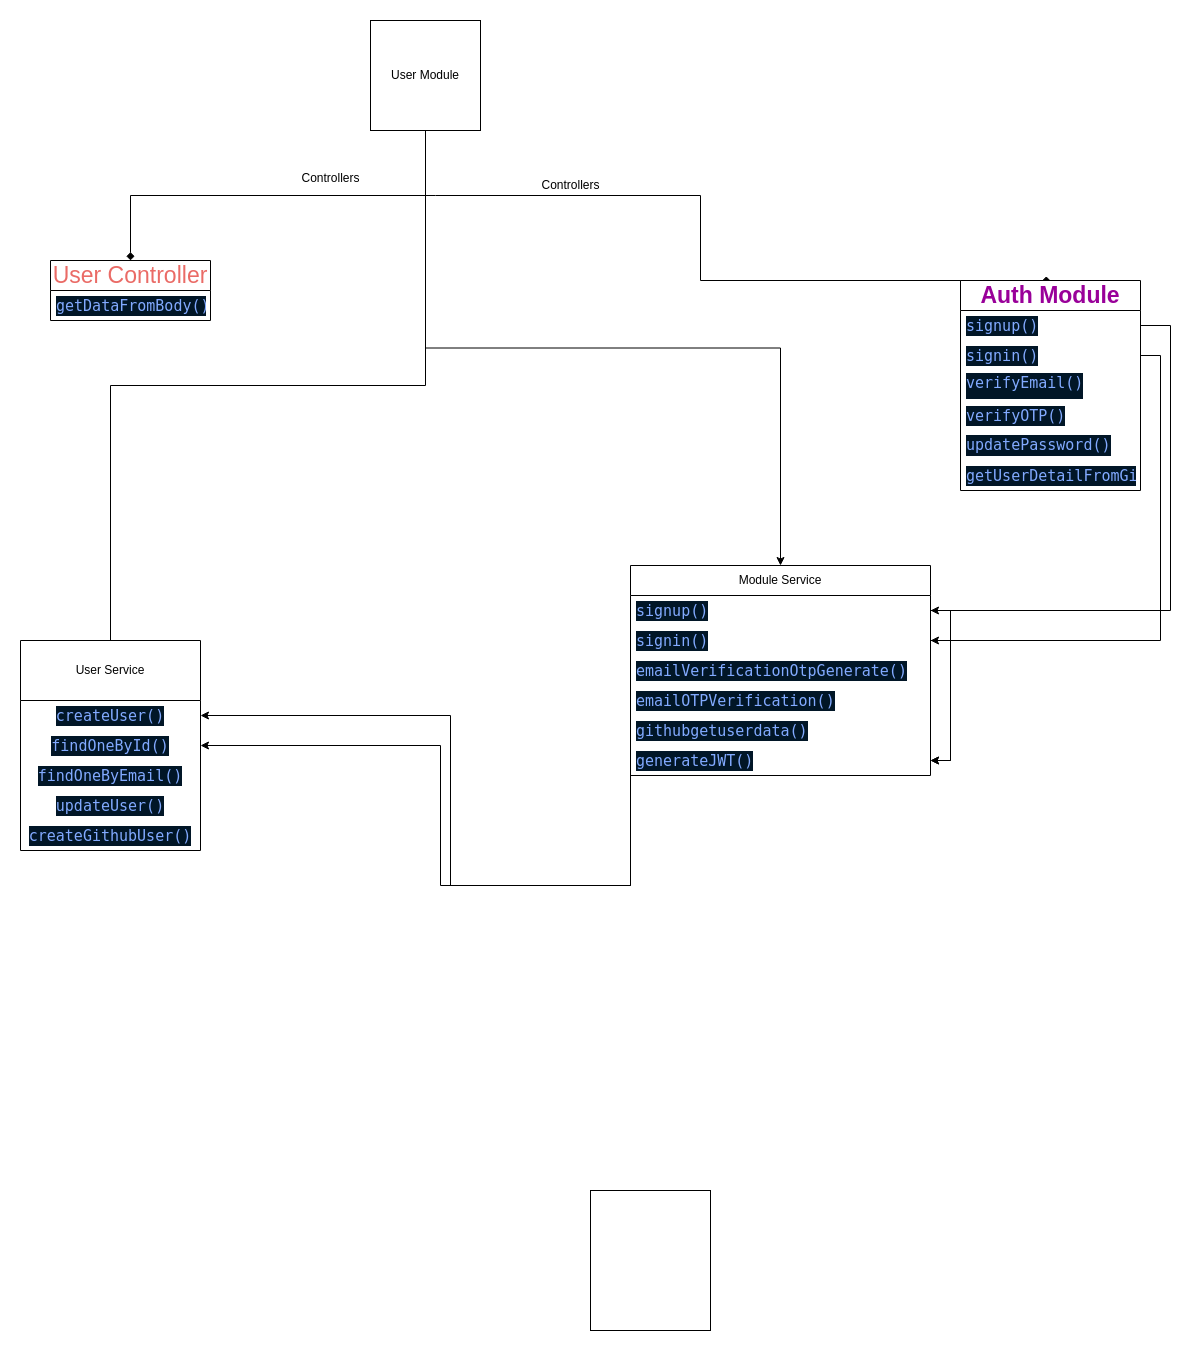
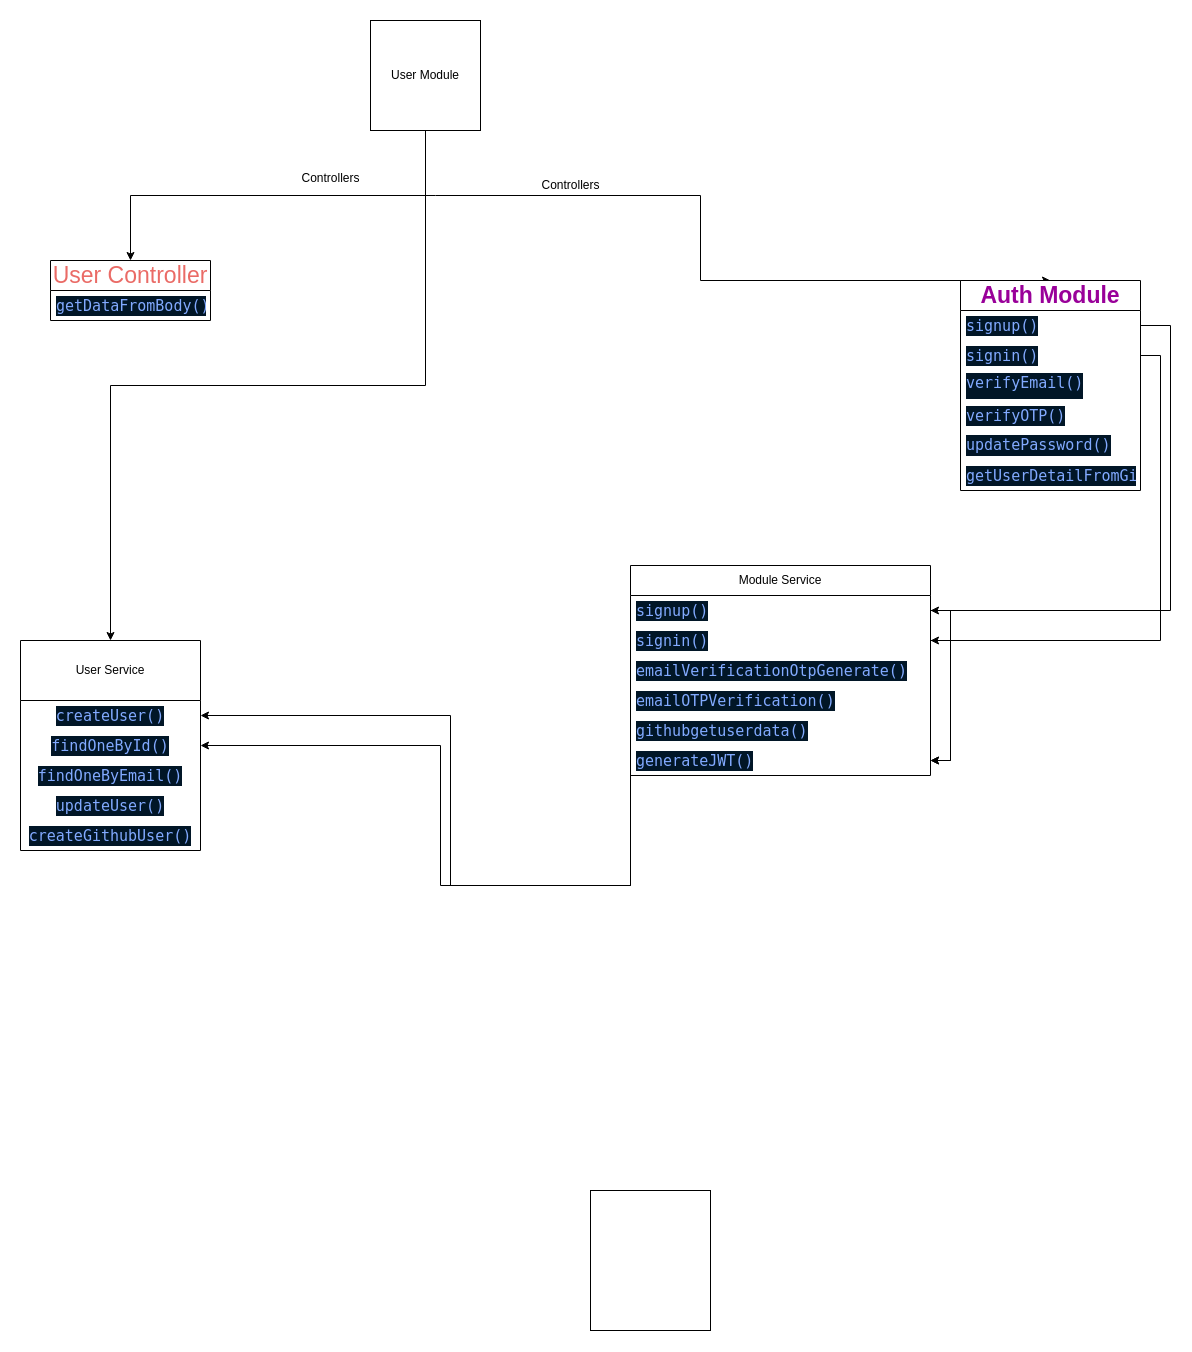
  <mxCell id="0" />
  <mxCell id="1" parent="0" />
- <mxCell id="2" style="edgeStyle=orthogonalEdgeStyle;rounded=0;orthogonalLoop=1;jettySize=auto;html=1;exitX=0.5;exitY=1;exitDx=0;exitDy=0;entryX=0.5;entryY=0;entryDx=0;entryDy=0;endArrow=diamond;" edge="1" parent="1" source="6" target="7"><mxGeometry relative="1" as="geometry" /></mxCell>
- <mxCell id="3" style="edgeStyle=orthogonalEdgeStyle;rounded=0;orthogonalLoop=1;jettySize=auto;html=1;exitX=0.5;exitY=1;exitDx=0;exitDy=0;entryX=0.5;entryY=0;entryDx=0;entryDy=0;endArrow=diamond;" edge="1" parent="1" source="6" target="10"><mxGeometry relative="1" as="geometry"><Array as="points"><mxPoint x="435" y="195" /><mxPoint x="700" y="195" /><mxPoint x="700" y="260" /></Array></mxGeometry></mxCell>
- <mxCell id="4" style="edgeStyle=orthogonalEdgeStyle;rounded=0;orthogonalLoop=1;jettySize=auto;html=1;exitX=0.5;exitY=1;exitDx=0;exitDy=0;entryX=0.5;entryY=0;entryDx=0;entryDy=0;endArrow=none;" edge="1" parent="1" source="6" target="18"><mxGeometry relative="1" as="geometry" /></mxCell>
- <mxCell id="5" style="edgeStyle=orthogonalEdgeStyle;rounded=0;orthogonalLoop=1;jettySize=auto;html=1;exitX=0.5;exitY=1;exitDx=0;exitDy=0;entryX=0.5;entryY=0;entryDx=0;entryDy=0;" edge="1" parent="1" source="6" target="24"><mxGeometry relative="1" as="geometry" /></mxCell>
+ <mxCell id="2" style="edgeStyle=orthogonalEdgeStyle;rounded=0;orthogonalLoop=1;jettySize=auto;html=1;exitX=0.5;exitY=1;exitDx=0;exitDy=0;entryX=0.5;entryY=0;entryDx=0;entryDy=0;" edge="1" parent="1" source="6" target="7"><mxGeometry relative="1" as="geometry" /></mxCell>
+ <mxCell id="3" style="edgeStyle=orthogonalEdgeStyle;rounded=0;orthogonalLoop=1;jettySize=auto;html=1;exitX=0.5;exitY=1;exitDx=0;exitDy=0;entryX=0.5;entryY=0;entryDx=0;entryDy=0;" edge="1" parent="1" source="6" target="10"><mxGeometry relative="1" as="geometry"><Array as="points"><mxPoint x="435" y="195" /><mxPoint x="700" y="195" /><mxPoint x="700" y="260" /></Array></mxGeometry></mxCell>
+ <mxCell id="4" style="edgeStyle=orthogonalEdgeStyle;rounded=0;orthogonalLoop=1;jettySize=auto;html=1;exitX=0.5;exitY=1;exitDx=0;exitDy=0;entryX=0.5;entryY=0;entryDx=0;entryDy=0;" edge="1" parent="1" source="6" target="18"><mxGeometry relative="1" as="geometry" /></mxCell>
  <mxCell id="6" value="User Module" style="whiteSpace=wrap;html=1;aspect=fixed;" vertex="1" parent="1"><mxGeometry x="370" y="20" width="110" height="110" as="geometry" /></mxCell>
  <mxCell id="7" value="&lt;font color=&quot;#ea6b66&quot; style=&quot;font-size: 23px;&quot;&gt;User Controller&lt;/font&gt;" style="swimlane;fontStyle=0;childLayout=stackLayout;horizontal=1;startSize=30;horizontalStack=0;resizeParent=1;resizeParentMax=0;resizeLast=0;collapsible=1;marginBottom=0;whiteSpace=wrap;html=1;" vertex="1" parent="1"><mxGeometry x="50" y="260" width="160" height="60" as="geometry" /></mxCell>
  <mxCell id="8" value="&lt;div style=&quot;color: rgb(214, 222, 235); background-color: rgb(1, 22, 39); font-family: &amp;quot;Droid Sans Mono&amp;quot;, &amp;quot;monospace&amp;quot;, monospace; font-size: 15px; line-height: 20px; white-space: pre;&quot;&gt;&lt;span style=&quot;color: #82aaff;&quot;&gt;getDataFromBody()&lt;/span&gt;&lt;/div&gt;" style="text;strokeColor=none;fillColor=none;align=left;verticalAlign=middle;spacingLeft=4;spacingRight=4;overflow=hidden;points=[[0,0.5],[1,0.5]];portConstraint=eastwest;rotatable=0;whiteSpace=wrap;html=1;" vertex="1" parent="7"><mxGeometry y="30" width="160" height="30" as="geometry" /></mxCell>
  <mxCell id="9" value="Controllers&lt;div&gt;&lt;br&gt;&lt;/div&gt;" style="text;html=1;align=center;verticalAlign=middle;resizable=0;points=[];autosize=1;strokeColor=none;fillColor=none;" vertex="1" parent="1"><mxGeometry x="290" y="165" width="80" height="40" as="geometry" /></mxCell>
  <mxCell id="10" value="&lt;b&gt;&lt;font color=&quot;#990099&quot; style=&quot;font-size: 23px;&quot;&gt;Auth Module&lt;/font&gt;&lt;/b&gt;" style="swimlane;fontStyle=0;childLayout=stackLayout;horizontal=1;startSize=30;horizontalStack=0;resizeParent=1;resizeParentMax=0;resizeLast=0;collapsible=1;marginBottom=0;whiteSpace=wrap;html=1;" vertex="1" parent="1"><mxGeometry x="960" y="280" width="180" height="210" as="geometry" /></mxCell>
  <mxCell id="11" value="&lt;div style=&quot;color: rgb(214, 222, 235); background-color: rgb(1, 22, 39); font-family: &amp;quot;Droid Sans Mono&amp;quot;, &amp;quot;monospace&amp;quot;, monospace; font-size: 15px; line-height: 20px; white-space: pre;&quot;&gt;&lt;span style=&quot;color: #82aaff;&quot;&gt;signup()&lt;/span&gt;&lt;/div&gt;" style="text;strokeColor=none;fillColor=none;align=left;verticalAlign=middle;spacingLeft=4;spacingRight=4;overflow=hidden;points=[[0,0.5],[1,0.5]];portConstraint=eastwest;rotatable=0;whiteSpace=wrap;html=1;" vertex="1" parent="10"><mxGeometry y="30" width="180" height="30" as="geometry" /></mxCell>
  <mxCell id="12" value="&lt;div style=&quot;color: rgb(214, 222, 235); background-color: rgb(1, 22, 39); font-family: &amp;quot;Droid Sans Mono&amp;quot;, &amp;quot;monospace&amp;quot;, monospace; font-size: 15px; line-height: 20px; white-space: pre;&quot;&gt;&lt;span style=&quot;color: #82aaff;&quot;&gt;signin()&lt;/span&gt;&lt;/div&gt;" style="text;strokeColor=none;fillColor=none;align=left;verticalAlign=middle;spacingLeft=4;spacingRight=4;overflow=hidden;points=[[0,0.5],[1,0.5]];portConstraint=eastwest;rotatable=0;whiteSpace=wrap;html=1;" vertex="1" parent="10"><mxGeometry y="60" width="180" height="30" as="geometry" /></mxCell>
  <mxCell id="13" value="&lt;div style=&quot;color: rgb(214, 222, 235); background-color: rgb(1, 22, 39); font-family: &amp;quot;Droid Sans Mono&amp;quot;, &amp;quot;monospace&amp;quot;, monospace; font-size: 15px; line-height: 20px; white-space: pre;&quot;&gt;&lt;span style=&quot;color: #82aaff;&quot;&gt;verifyEmail()&lt;/span&gt;&lt;/div&gt;&lt;div style=&quot;color: rgb(214, 222, 235); background-color: rgb(1, 22, 39); font-family: &amp;quot;Droid Sans Mono&amp;quot;, &amp;quot;monospace&amp;quot;, monospace; font-size: 15px; line-height: 20px; white-space: pre;&quot;&gt;&lt;span style=&quot;color: #82aaff;&quot;&gt;&lt;br&gt;&lt;/span&gt;&lt;/div&gt;" style="text;strokeColor=none;fillColor=none;align=left;verticalAlign=middle;spacingLeft=4;spacingRight=4;overflow=hidden;points=[[0,0.5],[1,0.5]];portConstraint=eastwest;rotatable=0;whiteSpace=wrap;html=1;" vertex="1" parent="10"><mxGeometry y="90" width="180" height="30" as="geometry" /></mxCell>
  <mxCell id="14" value="&lt;div style=&quot;color: rgb(214, 222, 235); background-color: rgb(1, 22, 39); font-family: &amp;quot;Droid Sans Mono&amp;quot;, &amp;quot;monospace&amp;quot;, monospace; font-size: 15px; line-height: 20px; white-space: pre;&quot;&gt;&lt;div style=&quot;line-height: 20px;&quot;&gt;&lt;span style=&quot;color: #82aaff;&quot;&gt;verifyOTP()&lt;/span&gt;&lt;/div&gt;&lt;/div&gt;" style="text;strokeColor=none;fillColor=none;align=left;verticalAlign=middle;spacingLeft=4;spacingRight=4;overflow=hidden;points=[[0,0.5],[1,0.5]];portConstraint=eastwest;rotatable=0;whiteSpace=wrap;html=1;" vertex="1" parent="10"><mxGeometry y="120" width="180" height="30" as="geometry" /></mxCell>
  <mxCell id="15" value="&lt;div style=&quot;background-color: rgb(1, 22, 39); line-height: 20px;&quot;&gt;&lt;div style=&quot;line-height: 20px;&quot;&gt;&lt;font face=&quot;Droid Sans Mono, monospace, monospace&quot; color=&quot;#82aaff&quot;&gt;&lt;span style=&quot;font-size: 15px; white-space: pre;&quot;&gt;updatePassword()&lt;/span&gt;&lt;/font&gt;&lt;br&gt;&lt;/div&gt;&lt;/div&gt;" style="text;strokeColor=none;fillColor=none;align=left;verticalAlign=middle;spacingLeft=4;spacingRight=4;overflow=hidden;points=[[0,0.5],[1,0.5]];portConstraint=eastwest;rotatable=0;whiteSpace=wrap;html=1;" vertex="1" parent="10"><mxGeometry y="150" width="180" height="30" as="geometry" /></mxCell>
  <mxCell id="16" value="&lt;div style=&quot;background-color: rgb(1, 22, 39); line-height: 20px;&quot;&gt;&lt;div style=&quot;line-height: 20px;&quot;&gt;&lt;div style=&quot;color: rgb(214, 222, 235); font-family: &amp;quot;Droid Sans Mono&amp;quot;, &amp;quot;monospace&amp;quot;, monospace; font-size: 15px; line-height: 20px; white-space: pre;&quot;&gt;&lt;span style=&quot;color: #82aaff;&quot;&gt;getUserDetailFromGithub&lt;/span&gt;&lt;span style=&quot;color: rgb(130, 170, 255);&quot;&gt;emailOTPVerification()&lt;/span&gt;&lt;/div&gt;&lt;/div&gt;&lt;/div&gt;" style="text;strokeColor=none;fillColor=none;align=left;verticalAlign=middle;spacingLeft=4;spacingRight=4;overflow=hidden;points=[[0,0.5],[1,0.5]];portConstraint=eastwest;rotatable=0;whiteSpace=wrap;html=1;" vertex="1" parent="10"><mxGeometry y="180" width="180" height="30" as="geometry" /></mxCell>
  <mxCell id="17" value="Controllers" style="text;html=1;align=center;verticalAlign=middle;resizable=0;points=[];autosize=1;strokeColor=none;fillColor=none;" vertex="1" parent="1"><mxGeometry x="530" y="170" width="80" height="30" as="geometry" /></mxCell>
  <mxCell id="18" value="User Service" style="swimlane;fontStyle=0;childLayout=stackLayout;horizontal=1;startSize=60;horizontalStack=0;resizeParent=1;resizeParentMax=0;resizeLast=0;collapsible=1;marginBottom=0;whiteSpace=wrap;html=1;" vertex="1" parent="1"><mxGeometry x="20" y="640" width="180" height="210" as="geometry" /></mxCell>
  <mxCell id="19" value="&lt;div style=&quot;color: rgb(214, 222, 235); background-color: rgb(1, 22, 39); font-family: &amp;quot;Droid Sans Mono&amp;quot;, &amp;quot;monospace&amp;quot;, monospace; font-size: 15px; line-height: 20px; white-space: pre;&quot;&gt;&lt;span style=&quot;color: #82aaff;&quot;&gt;createUser()&lt;/span&gt;&lt;/div&gt;" style="text;strokeColor=none;fillColor=none;align=center;verticalAlign=middle;spacingLeft=4;spacingRight=4;overflow=hidden;points=[[0,0.5],[1,0.5]];portConstraint=eastwest;rotatable=0;whiteSpace=wrap;html=1;" vertex="1" parent="18"><mxGeometry y="60" width="180" height="30" as="geometry" /></mxCell>
  <mxCell id="20" value="&lt;div style=&quot;color: rgb(214, 222, 235); background-color: rgb(1, 22, 39); font-family: &amp;quot;Droid Sans Mono&amp;quot;, &amp;quot;monospace&amp;quot;, monospace; font-size: 15px; line-height: 20px; white-space: pre;&quot;&gt;&lt;span style=&quot;color: #82aaff;&quot;&gt;findOneById()&lt;/span&gt;&lt;/div&gt;" style="text;strokeColor=none;fillColor=none;align=center;verticalAlign=middle;spacingLeft=4;spacingRight=4;overflow=hidden;points=[[0,0.5],[1,0.5]];portConstraint=eastwest;rotatable=0;whiteSpace=wrap;html=1;" vertex="1" parent="18"><mxGeometry y="90" width="180" height="30" as="geometry" /></mxCell>
  <mxCell id="21" value="&lt;div style=&quot;color: rgb(214, 222, 235); background-color: rgb(1, 22, 39); font-family: &amp;quot;Droid Sans Mono&amp;quot;, &amp;quot;monospace&amp;quot;, monospace; font-size: 15px; line-height: 20px; white-space: pre;&quot;&gt;&lt;span style=&quot;color: #82aaff;&quot;&gt;findOneByEmail()&lt;/span&gt;&lt;/div&gt;" style="text;strokeColor=none;fillColor=none;align=center;verticalAlign=middle;spacingLeft=4;spacingRight=4;overflow=hidden;points=[[0,0.5],[1,0.5]];portConstraint=eastwest;rotatable=0;whiteSpace=wrap;html=1;" vertex="1" parent="18"><mxGeometry y="120" width="180" height="30" as="geometry" /></mxCell>
  <mxCell id="22" value="&lt;div style=&quot;color: rgb(214, 222, 235); background-color: rgb(1, 22, 39); font-family: &amp;quot;Droid Sans Mono&amp;quot;, &amp;quot;monospace&amp;quot;, monospace; font-size: 15px; line-height: 20px; white-space: pre;&quot;&gt;&lt;div style=&quot;line-height: 20px;&quot;&gt;&lt;span style=&quot;color: #82aaff;&quot;&gt;updateUser()&lt;/span&gt;&lt;/div&gt;&lt;/div&gt;" style="text;strokeColor=none;fillColor=none;align=center;verticalAlign=middle;spacingLeft=4;spacingRight=4;overflow=hidden;points=[[0,0.5],[1,0.5]];portConstraint=eastwest;rotatable=0;whiteSpace=wrap;html=1;" vertex="1" parent="18"><mxGeometry y="150" width="180" height="30" as="geometry" /></mxCell>
  <mxCell id="23" value="&lt;div style=&quot;color: rgb(214, 222, 235); background-color: rgb(1, 22, 39); font-family: &amp;quot;Droid Sans Mono&amp;quot;, &amp;quot;monospace&amp;quot;, monospace; font-size: 15px; line-height: 20px; white-space: pre;&quot;&gt;&lt;div style=&quot;line-height: 20px;&quot;&gt;&lt;div style=&quot;line-height: 20px;&quot;&gt;&lt;span style=&quot;color: #82aaff;&quot;&gt;createGithubUser()&lt;/span&gt;&lt;/div&gt;&lt;/div&gt;&lt;/div&gt;" style="text;strokeColor=none;fillColor=none;align=center;verticalAlign=middle;spacingLeft=4;spacingRight=4;overflow=hidden;points=[[0,0.5],[1,0.5]];portConstraint=eastwest;rotatable=0;whiteSpace=wrap;html=1;" vertex="1" parent="18"><mxGeometry y="180" width="180" height="30" as="geometry" /></mxCell>
  <mxCell id="24" value="Module Service" style="swimlane;fontStyle=0;childLayout=stackLayout;horizontal=1;startSize=30;horizontalStack=0;resizeParent=1;resizeParentMax=0;resizeLast=0;collapsible=1;marginBottom=0;whiteSpace=wrap;html=1;" vertex="1" parent="1"><mxGeometry x="630" y="565" width="300" height="210" as="geometry" /></mxCell>
  <mxCell id="25" style="edgeStyle=orthogonalEdgeStyle;rounded=0;orthogonalLoop=1;jettySize=auto;html=1;exitX=1;exitY=0.5;exitDx=0;exitDy=0;entryX=1;entryY=0.5;entryDx=0;entryDy=0;" edge="1" parent="24" source="27" target="32"><mxGeometry relative="1" as="geometry"><mxPoint x="210" y="45" as="targetPoint" /></mxGeometry></mxCell>
  <mxCell id="26" style="edgeStyle=orthogonalEdgeStyle;rounded=0;orthogonalLoop=1;jettySize=auto;html=1;exitX=1;exitY=0.5;exitDx=0;exitDy=0;entryX=1;entryY=0.5;entryDx=0;entryDy=0;" edge="1" parent="24" source="28" target="32"><mxGeometry relative="1" as="geometry" /></mxCell>
  <mxCell id="27" value="&lt;div style=&quot;color: rgb(214, 222, 235); background-color: rgb(1, 22, 39); font-family: &amp;quot;Droid Sans Mono&amp;quot;, &amp;quot;monospace&amp;quot;, monospace; font-size: 15px; line-height: 20px; white-space: pre;&quot;&gt;&lt;span style=&quot;color: #82aaff;&quot;&gt;signup()&lt;/span&gt;&lt;/div&gt;" style="text;strokeColor=none;fillColor=none;align=left;verticalAlign=middle;spacingLeft=4;spacingRight=4;overflow=hidden;points=[[0,0.5],[1,0.5]];portConstraint=eastwest;rotatable=0;whiteSpace=wrap;html=1;" vertex="1" parent="24"><mxGeometry y="30" width="300" height="30" as="geometry" /></mxCell>
  <mxCell id="28" value="&lt;div style=&quot;color: rgb(214, 222, 235); background-color: rgb(1, 22, 39); font-family: &amp;quot;Droid Sans Mono&amp;quot;, &amp;quot;monospace&amp;quot;, monospace; font-size: 15px; line-height: 20px; white-space: pre;&quot;&gt;&lt;span style=&quot;color: #82aaff;&quot;&gt;signin()&lt;/span&gt;&lt;/div&gt;" style="text;strokeColor=none;fillColor=none;align=left;verticalAlign=middle;spacingLeft=4;spacingRight=4;overflow=hidden;points=[[0,0.5],[1,0.5]];portConstraint=eastwest;rotatable=0;whiteSpace=wrap;html=1;" vertex="1" parent="24"><mxGeometry y="60" width="300" height="30" as="geometry" /></mxCell>
  <mxCell id="29" value="&lt;div style=&quot;color: rgb(214, 222, 235); background-color: rgb(1, 22, 39); font-family: &amp;quot;Droid Sans Mono&amp;quot;, &amp;quot;monospace&amp;quot;, monospace; font-size: 15px; line-height: 20px; white-space: pre;&quot;&gt;&lt;span style=&quot;color: #82aaff;&quot;&gt;emailVerificationOtpGenerate()&lt;/span&gt;&lt;/div&gt;" style="text;strokeColor=none;fillColor=none;align=left;verticalAlign=middle;spacingLeft=4;spacingRight=4;overflow=hidden;points=[[0,0.5],[1,0.5]];portConstraint=eastwest;rotatable=0;whiteSpace=wrap;html=1;" vertex="1" parent="24"><mxGeometry y="90" width="300" height="30" as="geometry" /></mxCell>
  <mxCell id="30" value="&lt;div style=&quot;color: rgb(214, 222, 235); background-color: rgb(1, 22, 39); font-family: &amp;quot;Droid Sans Mono&amp;quot;, &amp;quot;monospace&amp;quot;, monospace; font-size: 15px; line-height: 20px; white-space: pre;&quot;&gt;&lt;div style=&quot;line-height: 20px;&quot;&gt;&lt;span style=&quot;color: #82aaff;&quot;&gt;emailOTPVerification()&lt;/span&gt;&lt;/div&gt;&lt;/div&gt;" style="text;strokeColor=none;fillColor=none;align=left;verticalAlign=middle;spacingLeft=4;spacingRight=4;overflow=hidden;points=[[0,0.5],[1,0.5]];portConstraint=eastwest;rotatable=0;whiteSpace=wrap;html=1;" vertex="1" parent="24"><mxGeometry y="120" width="300" height="30" as="geometry" /></mxCell>
  <mxCell id="31" value="&lt;div style=&quot;color: rgb(214, 222, 235); background-color: rgb(1, 22, 39); font-family: &amp;quot;Droid Sans Mono&amp;quot;, &amp;quot;monospace&amp;quot;, monospace; font-size: 15px; line-height: 20px; white-space: pre;&quot;&gt;&lt;div style=&quot;line-height: 20px;&quot;&gt;&lt;div style=&quot;line-height: 20px;&quot;&gt;&lt;span style=&quot;color: #82aaff;&quot;&gt;githubgetuserdata()&lt;/span&gt;&lt;/div&gt;&lt;/div&gt;&lt;/div&gt;" style="text;strokeColor=none;fillColor=none;align=left;verticalAlign=middle;spacingLeft=4;spacingRight=4;overflow=hidden;points=[[0,0.5],[1,0.5]];portConstraint=eastwest;rotatable=0;whiteSpace=wrap;html=1;" vertex="1" parent="24"><mxGeometry y="150" width="300" height="30" as="geometry" /></mxCell>
  <mxCell id="32" value="&lt;div style=&quot;color: rgb(214, 222, 235); background-color: rgb(1, 22, 39); font-family: &amp;quot;Droid Sans Mono&amp;quot;, &amp;quot;monospace&amp;quot;, monospace; font-size: 15px; line-height: 20px; white-space: pre;&quot;&gt;&lt;div style=&quot;line-height: 20px;&quot;&gt;&lt;div style=&quot;line-height: 20px;&quot;&gt;&lt;div style=&quot;line-height: 20px;&quot;&gt;&lt;span style=&quot;color: #82aaff;&quot;&gt;generateJWT()&lt;/span&gt;&lt;/div&gt;&lt;/div&gt;&lt;/div&gt;&lt;/div&gt;" style="text;strokeColor=none;fillColor=none;align=left;verticalAlign=middle;spacingLeft=4;spacingRight=4;overflow=hidden;points=[[0,0.5],[1,0.5]];portConstraint=eastwest;rotatable=0;whiteSpace=wrap;html=1;" vertex="1" parent="24"><mxGeometry y="180" width="300" height="30" as="geometry" /></mxCell>
  <mxCell id="33" style="edgeStyle=orthogonalEdgeStyle;rounded=0;orthogonalLoop=1;jettySize=auto;html=1;exitX=0;exitY=0.5;exitDx=0;exitDy=0;entryX=1;entryY=0.5;entryDx=0;entryDy=0;" edge="1" parent="1" source="27" target="20"><mxGeometry relative="1" as="geometry"><Array as="points"><mxPoint x="440" y="885" /><mxPoint x="440" y="745" /></Array></mxGeometry></mxCell>
  <mxCell id="34" style="edgeStyle=orthogonalEdgeStyle;rounded=0;orthogonalLoop=1;jettySize=auto;html=1;exitX=0;exitY=0.5;exitDx=0;exitDy=0;entryX=1;entryY=0.5;entryDx=0;entryDy=0;" edge="1" parent="1" source="27" target="19"><mxGeometry relative="1" as="geometry"><mxPoint x="630" y="885" as="targetPoint" /><Array as="points"><mxPoint x="450" y="885" /><mxPoint x="450" y="715" /></Array></mxGeometry></mxCell>
  <mxCell id="35" style="edgeStyle=orthogonalEdgeStyle;rounded=0;orthogonalLoop=1;jettySize=auto;html=1;exitX=1;exitY=0.5;exitDx=0;exitDy=0;entryX=1;entryY=0.5;entryDx=0;entryDy=0;" edge="1" parent="1" source="11" target="27"><mxGeometry relative="1" as="geometry"><Array as="points"><mxPoint x="1170" y="325" /><mxPoint x="1170" y="610" /></Array></mxGeometry></mxCell>
  <mxCell id="36" style="edgeStyle=orthogonalEdgeStyle;rounded=0;orthogonalLoop=1;jettySize=auto;html=1;exitX=1;exitY=0.5;exitDx=0;exitDy=0;entryX=1;entryY=0.5;entryDx=0;entryDy=0;" edge="1" parent="1" source="12" target="28"><mxGeometry relative="1" as="geometry"><mxPoint x="1240" y="520" as="targetPoint" /></mxGeometry></mxCell>
  <mxCell id="37" value="" style="rounded=0;whiteSpace=wrap;html=1;" vertex="1" parent="1"><mxGeometry x="590" y="1190" width="120" height="140" as="geometry" /></mxCell>
